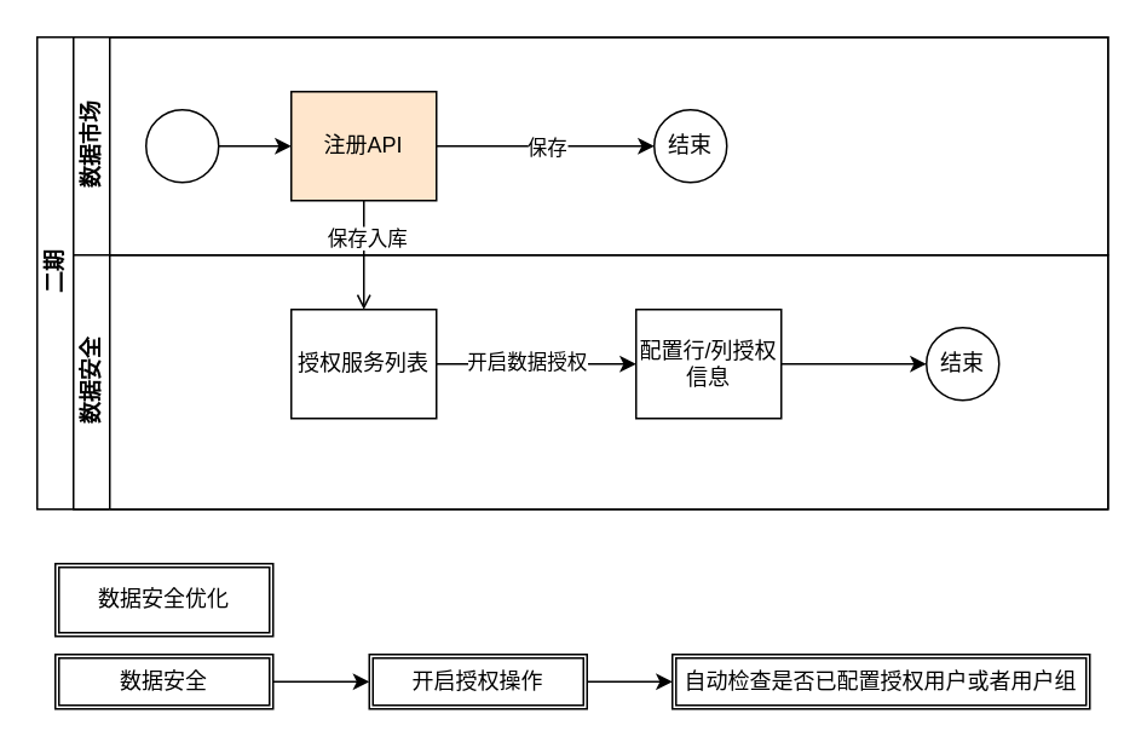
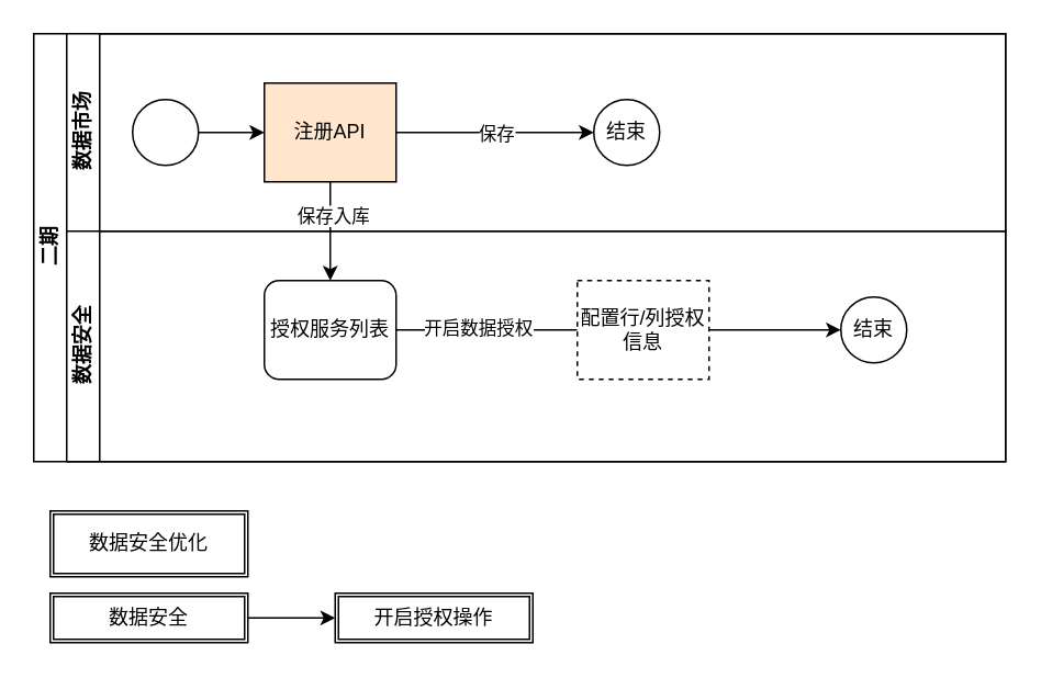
  <mxCell id="0" />
  <mxCell id="1" parent="0" />
  <mxCell id="2" value="二期" style="swimlane;html=1;childLayout=stackLayout;resizeParent=1;resizeParentMax=0;horizontal=0;startSize=20;horizontalStack=0;" parent="1" vertex="1"><mxGeometry x="20" y="20" width="590" height="260" as="geometry" /></mxCell>
  <mxCell id="3" value="数据市场" style="swimlane;html=1;startSize=20;horizontal=0;" parent="2" vertex="1"><mxGeometry x="20" width="570" height="120" as="geometry" /></mxCell>
  <mxCell id="4" value="" style="edgeStyle=orthogonalEdgeStyle;rounded=0;orthogonalLoop=1;jettySize=auto;html=1;" parent="3" source="5" target="8" edge="1"><mxGeometry relative="1" as="geometry" /></mxCell>
  <mxCell id="5" value="" style="ellipse;whiteSpace=wrap;html=1;" parent="3" vertex="1"><mxGeometry x="40" y="40" width="40" height="40" as="geometry" /></mxCell>
  <mxCell id="6" style="edgeStyle=orthogonalEdgeStyle;rounded=0;orthogonalLoop=1;jettySize=auto;html=1;" edge="1" parent="3" source="8" target="9"><mxGeometry relative="1" as="geometry"><mxPoint x="240" y="60" as="targetPoint" /></mxGeometry></mxCell>
  <mxCell id="7" value="保存" style="edgeLabel;html=1;align=center;verticalAlign=middle;resizable=0;points=[];" vertex="1" connectable="0" parent="6"><mxGeometry relative="1" as="geometry"><mxPoint as="offset" /></mxGeometry></mxCell>
  <mxCell id="8" value="注册API" style="rounded=0;whiteSpace=wrap;html=1;fontFamily=Helvetica;fontSize=12;fontColor=#000000;align=center;fillColor=#ffe6cc;" parent="3" vertex="1"><mxGeometry x="120" y="30" width="80" height="60" as="geometry" /></mxCell>
  <mxCell id="9" value="结束" style="ellipse;whiteSpace=wrap;html=1;" parent="3" vertex="1"><mxGeometry x="320" y="40" width="40" height="40" as="geometry" /></mxCell>
  <mxCell id="10" value="数据安全" style="swimlane;html=1;startSize=20;horizontal=0;" parent="2" vertex="1"><mxGeometry x="20" y="120" width="570" height="140" as="geometry" /></mxCell>
- <mxCell id="11" style="edgeStyle=orthogonalEdgeStyle;rounded=0;orthogonalLoop=1;jettySize=auto;html=1;entryX=0;entryY=0.5;entryDx=0;entryDy=0;" edge="1" parent="10" source="13" target="15"><mxGeometry relative="1" as="geometry" /></mxCell>
+ <mxCell id="11" style="edgeStyle=orthogonalEdgeStyle;rounded=0;orthogonalLoop=1;jettySize=auto;html=1;entryX=0;entryY=0.5;entryDx=0;entryDy=0;endArrow=none;" edge="1" parent="10" source="13" target="15"><mxGeometry relative="1" as="geometry" /></mxCell>
  <mxCell id="12" value="开启数据授权" style="edgeLabel;html=1;align=center;verticalAlign=middle;resizable=0;points=[];" vertex="1" connectable="0" parent="11"><mxGeometry x="-0.117" y="2" relative="1" as="geometry"><mxPoint as="offset" /></mxGeometry></mxCell>
- <mxCell id="13" value="授权服务列表" style="rounded=0;whiteSpace=wrap;html=1;fontFamily=Helvetica;fontSize=12;fontColor=#000000;align=center;" parent="10" vertex="1"><mxGeometry x="120" y="30" width="80" height="60" as="geometry" /></mxCell>
+ <mxCell id="13" value="授权服务列表" style="whiteSpace=wrap;html=1;fontFamily=Helvetica;fontSize=12;fontColor=#000000;align=center;rounded=1;" parent="10" vertex="1"><mxGeometry x="120" y="30" width="80" height="60" as="geometry" /></mxCell>
  <mxCell id="14" style="edgeStyle=orthogonalEdgeStyle;rounded=0;orthogonalLoop=1;jettySize=auto;html=1;" edge="1" parent="10" source="15" target="16"><mxGeometry relative="1" as="geometry" /></mxCell>
- <mxCell id="15" value="配置行/列授权信息" style="rounded=0;whiteSpace=wrap;html=1;fontFamily=Helvetica;fontSize=12;fontColor=#000000;align=center;" vertex="1" parent="10"><mxGeometry x="310" y="30" width="80" height="60" as="geometry" /></mxCell>
+ <mxCell id="15" value="配置行/列授权信息" style="rounded=0;whiteSpace=wrap;html=1;fontFamily=Helvetica;fontSize=12;fontColor=#000000;align=center;dashed=1;" vertex="1" parent="10"><mxGeometry x="310" y="30" width="80" height="60" as="geometry" /></mxCell>
  <mxCell id="16" value="结束" style="ellipse;whiteSpace=wrap;html=1;" vertex="1" parent="10"><mxGeometry x="470" y="40" width="40" height="40" as="geometry" /></mxCell>
- <mxCell id="17" style="edgeStyle=orthogonalEdgeStyle;rounded=0;orthogonalLoop=1;jettySize=auto;html=1;entryX=0.5;entryY=0;entryDx=0;entryDy=0;endArrow=open;" edge="1" parent="2" source="8" target="13"><mxGeometry relative="1" as="geometry" /></mxCell>
+ <mxCell id="17" style="edgeStyle=orthogonalEdgeStyle;rounded=0;orthogonalLoop=1;jettySize=auto;html=1;entryX=0.5;entryY=0;entryDx=0;entryDy=0;" edge="1" parent="2" source="8" target="13"><mxGeometry relative="1" as="geometry" /></mxCell>
  <mxCell id="18" value="保存入库" style="edgeLabel;html=1;align=center;verticalAlign=middle;resizable=0;points=[];" vertex="1" connectable="0" parent="17"><mxGeometry x="-0.333" y="1" relative="1" as="geometry"><mxPoint as="offset" /></mxGeometry></mxCell>
  <mxCell id="19" style="edgeStyle=orthogonalEdgeStyle;rounded=0;orthogonalLoop=1;jettySize=auto;html=1;entryX=0;entryY=0.5;entryDx=0;entryDy=0;" edge="1" parent="1" source="20" target="22"><mxGeometry relative="1" as="geometry" /></mxCell>
  <mxCell id="20" value="数据安全" style="shape=ext;double=1;rounded=0;whiteSpace=wrap;html=1;" vertex="1" parent="1"><mxGeometry x="30" y="360" width="120" height="30" as="geometry" /></mxCell>
- <mxCell id="21" style="edgeStyle=orthogonalEdgeStyle;rounded=0;orthogonalLoop=1;jettySize=auto;html=1;" edge="1" parent="1" source="22" target="23"><mxGeometry relative="1" as="geometry" /></mxCell>
  <mxCell id="22" value="开启授权操作" style="shape=ext;double=1;rounded=0;whiteSpace=wrap;html=1;" vertex="1" parent="1"><mxGeometry x="203" y="360" width="120" height="30" as="geometry" /></mxCell>
- <mxCell id="23" value="自动检查是否已配置授权用户或者用户组" style="shape=ext;double=1;rounded=0;whiteSpace=wrap;html=1;" vertex="1" parent="1"><mxGeometry x="370" y="360" width="230" height="30" as="geometry" /></mxCell>
  <mxCell id="24" value="数据安全优化" style="shape=ext;double=1;rounded=0;whiteSpace=wrap;html=1;" vertex="1" parent="1"><mxGeometry x="30" y="310" width="120" height="40" as="geometry" /></mxCell>
